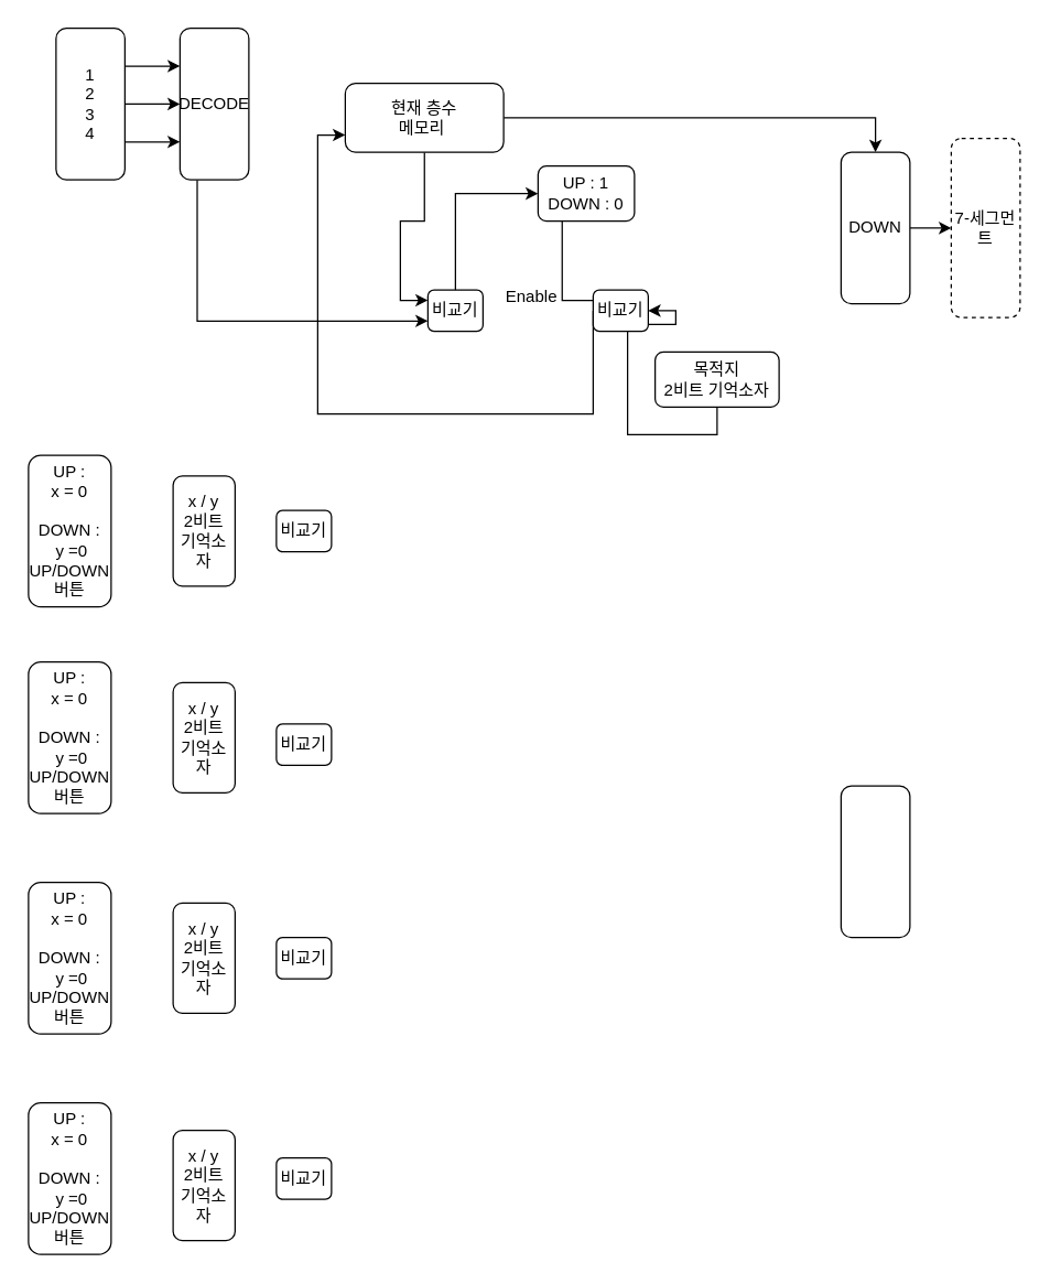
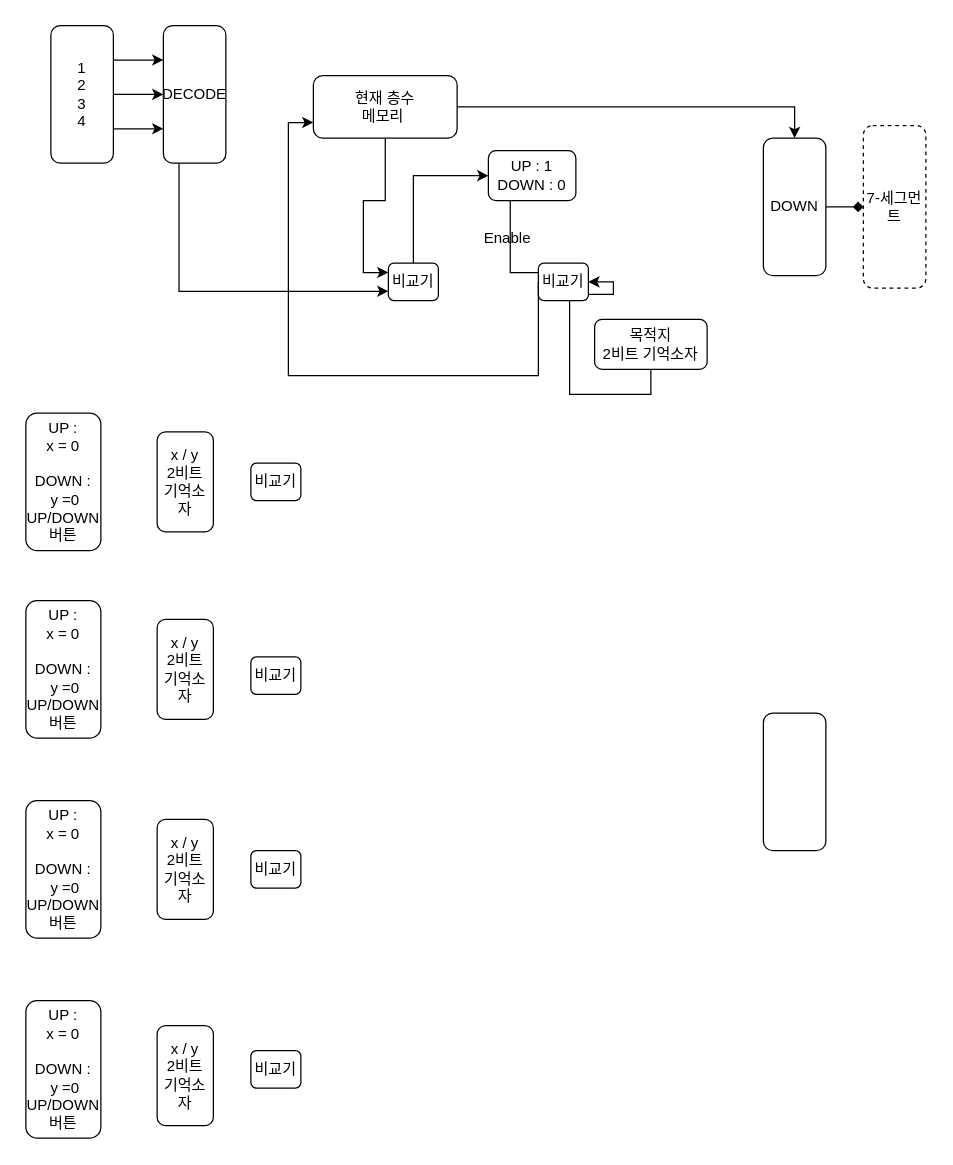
  <mxCell id="0" />
  <mxCell id="1" parent="0" />
  <mxCell id="2" style="edgeStyle=orthogonalEdgeStyle;rounded=0;orthogonalLoop=1;jettySize=auto;html=1;exitX=1;exitY=0.5;exitDx=0;exitDy=0;entryX=0.5;entryY=0;entryDx=0;entryDy=0;" edge="1" parent="1" source="4" target="17"><mxGeometry relative="1" as="geometry"><mxPoint x="480" y="200" as="targetPoint" /></mxGeometry></mxCell>
  <mxCell id="3" style="edgeStyle=orthogonalEdgeStyle;rounded=0;orthogonalLoop=1;jettySize=auto;html=1;exitX=0.5;exitY=1;exitDx=0;exitDy=0;entryX=0;entryY=0.25;entryDx=0;entryDy=0;" edge="1" parent="1" source="4" target="6"><mxGeometry relative="1" as="geometry"><mxPoint x="310" y="220" as="targetPoint" /></mxGeometry></mxCell>
  <mxCell id="4" value="현재 층수 &lt;br&gt;메모리&amp;nbsp;&lt;br&gt;" style="rounded=1;whiteSpace=wrap;html=1;" parent="1" vertex="1"><mxGeometry x="250" y="60" width="115" height="50" as="geometry" /></mxCell>
  <mxCell id="5" style="edgeStyle=orthogonalEdgeStyle;rounded=0;orthogonalLoop=1;jettySize=auto;html=1;exitX=0.5;exitY=0;exitDx=0;exitDy=0;entryX=0;entryY=0.5;entryDx=0;entryDy=0;" edge="1" parent="1" source="6" target="18"><mxGeometry relative="1" as="geometry"><mxPoint x="370" y="140" as="targetPoint" /><Array as="points"><mxPoint x="330" y="140" /></Array></mxGeometry></mxCell>
  <mxCell id="6" value="비교기" style="rounded=1;whiteSpace=wrap;html=1;" parent="1" vertex="1"><mxGeometry x="310" y="210" width="40" height="30" as="geometry" /></mxCell>
  <mxCell id="7" style="edgeStyle=orthogonalEdgeStyle;rounded=0;orthogonalLoop=1;jettySize=auto;html=1;exitX=1;exitY=0.25;exitDx=0;exitDy=0;entryX=0;entryY=0.25;entryDx=0;entryDy=0;" edge="1" parent="1" source="10" target="14"><mxGeometry relative="1" as="geometry" /></mxCell>
  <mxCell id="8" style="edgeStyle=orthogonalEdgeStyle;rounded=0;orthogonalLoop=1;jettySize=auto;html=1;exitX=1;exitY=0.5;exitDx=0;exitDy=0;entryX=0;entryY=0.5;entryDx=0;entryDy=0;" edge="1" parent="1" source="10" target="14"><mxGeometry relative="1" as="geometry" /></mxCell>
  <mxCell id="9" style="edgeStyle=orthogonalEdgeStyle;rounded=0;orthogonalLoop=1;jettySize=auto;html=1;exitX=1;exitY=0.75;exitDx=0;exitDy=0;entryX=0;entryY=0.75;entryDx=0;entryDy=0;" edge="1" parent="1" source="10" target="14"><mxGeometry relative="1" as="geometry" /></mxCell>
  <mxCell id="10" value="1&lt;br&gt;2&lt;br&gt;3&lt;br&gt;4" style="rounded=1;whiteSpace=wrap;html=1;" parent="1" vertex="1"><mxGeometry x="40" y="20" width="50" height="110" as="geometry" /></mxCell>
  <mxCell id="11" value="UP : &lt;br&gt;x = 0&lt;br&gt;&lt;br&gt;DOWN :&lt;br&gt;&amp;nbsp;y =0&lt;br&gt;UP/DOWN 버튼" style="rounded=1;whiteSpace=wrap;html=1;" parent="1" vertex="1"><mxGeometry x="20" y="330" width="60" height="110" as="geometry" /></mxCell>
  <mxCell id="12" value="" style="rounded=1;whiteSpace=wrap;html=1;" parent="1" vertex="1"><mxGeometry x="610" y="570" width="50" height="110" as="geometry" /></mxCell>
  <mxCell id="13" style="edgeStyle=orthogonalEdgeStyle;rounded=0;orthogonalLoop=1;jettySize=auto;html=1;exitX=0.25;exitY=1;exitDx=0;exitDy=0;entryX=0;entryY=0.75;entryDx=0;entryDy=0;" edge="1" parent="1" source="14" target="6"><mxGeometry relative="1" as="geometry" /></mxCell>
  <mxCell id="14" value="DECODE" style="rounded=1;whiteSpace=wrap;html=1;" vertex="1" parent="1"><mxGeometry x="130" y="20" width="50" height="110" as="geometry" /></mxCell>
  <mxCell id="15" value="7-세그먼트" style="rounded=1;whiteSpace=wrap;html=1;dashed=1;" vertex="1" parent="1"><mxGeometry x="690" y="100" width="50" height="130" as="geometry" /></mxCell>
- <mxCell id="16" style="edgeStyle=orthogonalEdgeStyle;rounded=0;orthogonalLoop=1;jettySize=auto;html=1;exitX=1;exitY=0.5;exitDx=0;exitDy=0;entryX=0;entryY=0.5;entryDx=0;entryDy=0;" edge="1" parent="1" source="17" target="15"><mxGeometry relative="1" as="geometry" /></mxCell>
+ <mxCell id="16" style="edgeStyle=orthogonalEdgeStyle;rounded=0;orthogonalLoop=1;jettySize=auto;html=1;exitX=1;exitY=0.5;exitDx=0;exitDy=0;entryX=0;entryY=0.5;entryDx=0;entryDy=0;endArrow=diamond;" edge="1" parent="1" source="17" target="15"><mxGeometry relative="1" as="geometry" /></mxCell>
  <mxCell id="17" value="DOWN" style="rounded=1;whiteSpace=wrap;html=1;" vertex="1" parent="1"><mxGeometry x="610" y="110" width="50" height="110" as="geometry" /></mxCell>
  <mxCell id="18" value="UP : 1&lt;br&gt;DOWN : 0" style="rounded=1;whiteSpace=wrap;html=1;" vertex="1" parent="1"><mxGeometry x="390" y="120" width="70" height="40" as="geometry" /></mxCell>
  <mxCell id="19" style="edgeStyle=orthogonalEdgeStyle;rounded=0;orthogonalLoop=1;jettySize=auto;html=1;exitX=0.5;exitY=1;exitDx=0;exitDy=0;entryX=1;entryY=0.5;entryDx=0;entryDy=0;" edge="1" parent="1" source="20" target="33"><mxGeometry relative="1" as="geometry"><mxPoint x="505" y="250" as="targetPoint" /></mxGeometry></mxCell>
  <mxCell id="20" value="목적지&lt;br&gt;2비트 기억소자" style="rounded=1;whiteSpace=wrap;html=1;" vertex="1" parent="1"><mxGeometry x="475" y="255" width="90" height="40" as="geometry" /></mxCell>
  <mxCell id="21" value="UP : &lt;br&gt;x = 0&lt;br&gt;&lt;br&gt;DOWN :&lt;br&gt;&amp;nbsp;y =0&lt;br&gt;UP/DOWN 버튼" style="rounded=1;whiteSpace=wrap;html=1;" vertex="1" parent="1"><mxGeometry x="20" y="480" width="60" height="110" as="geometry" /></mxCell>
  <mxCell id="22" value="UP : &lt;br&gt;x = 0&lt;br&gt;&lt;br&gt;DOWN :&lt;br&gt;&amp;nbsp;y =0&lt;br&gt;UP/DOWN 버튼" style="rounded=1;whiteSpace=wrap;html=1;" vertex="1" parent="1"><mxGeometry x="20" y="640" width="60" height="110" as="geometry" /></mxCell>
  <mxCell id="23" value="UP : &lt;br&gt;x = 0&lt;br&gt;&lt;br&gt;DOWN :&lt;br&gt;&amp;nbsp;y =0&lt;br&gt;UP/DOWN 버튼" style="rounded=1;whiteSpace=wrap;html=1;" vertex="1" parent="1"><mxGeometry x="20" y="800" width="60" height="110" as="geometry" /></mxCell>
  <mxCell id="24" value="x / y &lt;br&gt;2비트 기억소자" style="rounded=1;whiteSpace=wrap;html=1;" vertex="1" parent="1"><mxGeometry x="125" y="345" width="45" height="80" as="geometry" /></mxCell>
  <mxCell id="25" value="x / y &lt;br&gt;2비트 기억소자" style="rounded=1;whiteSpace=wrap;html=1;" vertex="1" parent="1"><mxGeometry x="125" y="495" width="45" height="80" as="geometry" /></mxCell>
  <mxCell id="26" value="x / y &lt;br&gt;2비트 기억소자" style="rounded=1;whiteSpace=wrap;html=1;" vertex="1" parent="1"><mxGeometry x="125" y="655" width="45" height="80" as="geometry" /></mxCell>
  <mxCell id="27" value="x / y &lt;br&gt;2비트 기억소자" style="rounded=1;whiteSpace=wrap;html=1;" vertex="1" parent="1"><mxGeometry x="125" y="820" width="45" height="80" as="geometry" /></mxCell>
  <mxCell id="28" value="비교기" style="rounded=1;whiteSpace=wrap;html=1;" vertex="1" parent="1"><mxGeometry x="200" y="370" width="40" height="30" as="geometry" /></mxCell>
  <mxCell id="29" value="비교기" style="rounded=1;whiteSpace=wrap;html=1;" vertex="1" parent="1"><mxGeometry x="200" y="525" width="40" height="30" as="geometry" /></mxCell>
  <mxCell id="30" value="비교기" style="rounded=1;whiteSpace=wrap;html=1;" vertex="1" parent="1"><mxGeometry x="200" y="680" width="40" height="30" as="geometry" /></mxCell>
  <mxCell id="31" value="비교기" style="rounded=1;whiteSpace=wrap;html=1;" vertex="1" parent="1"><mxGeometry x="200" y="840" width="40" height="30" as="geometry" /></mxCell>
  <mxCell id="32" style="edgeStyle=orthogonalEdgeStyle;rounded=0;orthogonalLoop=1;jettySize=auto;html=1;exitX=0;exitY=0.5;exitDx=0;exitDy=0;entryX=0;entryY=0.75;entryDx=0;entryDy=0;" edge="1" parent="1" source="33" target="4"><mxGeometry relative="1" as="geometry"><mxPoint x="410" y="290" as="targetPoint" /><Array as="points"><mxPoint x="430" y="300" /><mxPoint x="230" y="300" /><mxPoint x="230" y="98" /></Array></mxGeometry></mxCell>
  <mxCell id="33" value="비교기" style="rounded=1;whiteSpace=wrap;html=1;" vertex="1" parent="1"><mxGeometry x="430" y="210" width="40" height="30" as="geometry" /></mxCell>
  <mxCell id="34" value="" style="edgeStyle=orthogonalEdgeStyle;rounded=0;orthogonalLoop=1;jettySize=auto;html=1;exitX=0;exitY=0.25;exitDx=0;exitDy=0;endArrow=none;entryX=0.25;entryY=1;entryDx=0;entryDy=0;" edge="1" parent="1" source="33" target="18"><mxGeometry relative="1" as="geometry"><mxPoint x="430" y="217.5" as="sourcePoint" /><mxPoint x="405" y="200" as="targetPoint" /></mxGeometry></mxCell>
- <mxCell id="35" value="Enable" style="text;html=1;resizable=0;autosize=1;align=center;verticalAlign=middle;points=[];fillColor=none;strokeColor=none;rounded=0;" vertex="1" parent="1"><mxGeometry x="360" y="205" width="50" height="20" as="geometry" /></mxCell>
+ <mxCell id="35" value="Enable" style="text;html=1;resizable=0;autosize=1;align=center;verticalAlign=middle;points=[];fillColor=none;strokeColor=none;rounded=0;" vertex="1" parent="1"><mxGeometry x="380" y="180" width="50" height="20" as="geometry" /></mxCell>
